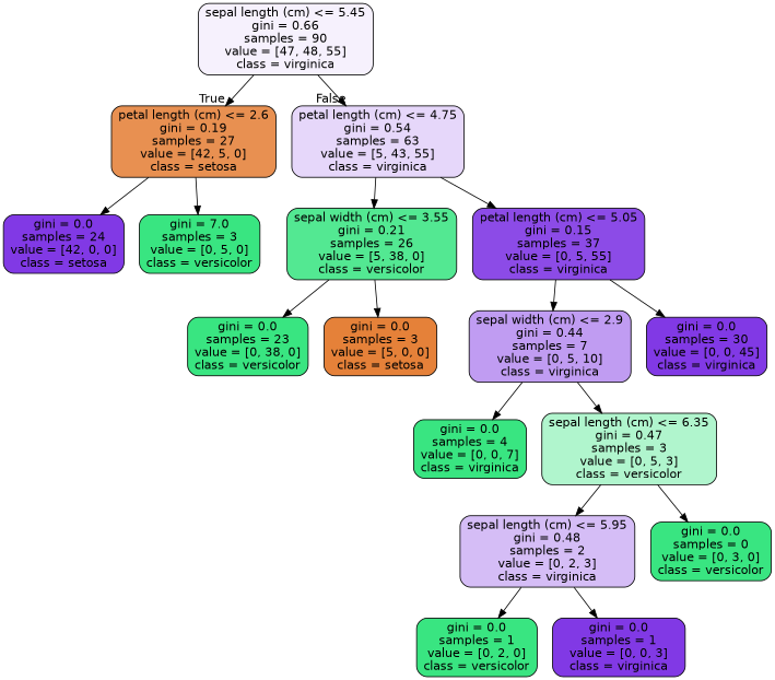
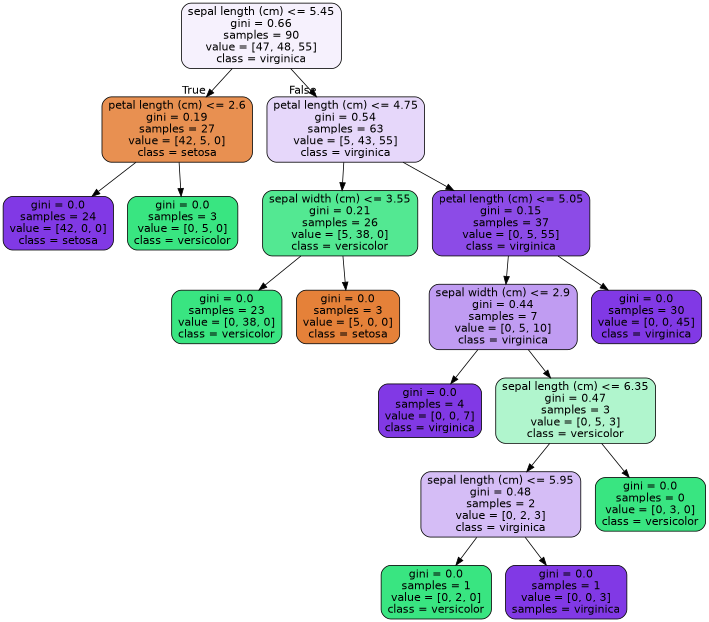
  digraph {
    node [color=black fillcolor="#8139e5" fontname=helvetica shape=box style="filled, rounded"]
    edge [fontname=helvetica]
    n1 [fillcolor="#f6f1fd" label="sepal length (cm) <= 5.45\ngini = 0.66\nsamples = 90\nvalue = [47, 48, 55]\nclass = virginica"]
    n2 [fillcolor="#e89051" label="petal length (cm) <= 2.6\ngini = 0.19\nsamples = 27\nvalue = [42, 5, 0]\nclass = setosa"]
    n3 [fillcolor="#e6d7fa" label="petal length (cm) <= 4.75\ngini = 0.54\nsamples = 63\nvalue = [5, 43, 55]\nclass = virginica"]
    n4 [label="gini = 0.0\nsamples = 24\nvalue = [42, 0, 0]\nclass = setosa"]
-   n5 [fillcolor="#39e581" label="gini = 7.0\nsamples = 3\nvalue = [0, 5, 0]\nclass = versicolor"]
+   n5 [fillcolor="#39e581" label="gini = 0.0\nsamples = 3\nvalue = [0, 5, 0]\nclass = versicolor"]
    n6 [fillcolor="#53e892" label="sepal width (cm) <= 3.55\ngini = 0.21\nsamples = 26\nvalue = [5, 38, 0]\nclass = versicolor"]
    n7 [fillcolor="#8c4be7" label="petal length (cm) <= 5.05\ngini = 0.15\nsamples = 37\nvalue = [0, 5, 55]\nclass = virginica"]
    n8 [fillcolor="#39e581" label="gini = 0.0\nsamples = 23\nvalue = [0, 38, 0]\nclass = versicolor"]
    n9 [fillcolor="#e58139" label="gini = 0.0\nsamples = 3\nvalue = [5, 0, 0]\nclass = setosa"]
    n10 [fillcolor="#c09cf2" label="sepal width (cm) <= 2.9\ngini = 0.44\nsamples = 7\nvalue = [0, 5, 10]\nclass = virginica"]
    n11 [label="gini = 0.0\nsamples = 30\nvalue = [0, 0, 45]\nclass = virginica"]
-   n12 [fillcolor="#39e581" label="gini = 0.0\nsamples = 4\nvalue = [0, 0, 7]\nclass = virginica"]
+   n12 [label="gini = 0.0\nsamples = 4\nvalue = [0, 0, 7]\nclass = virginica"]
    n13 [fillcolor="#b0f5cd" label="sepal length (cm) <= 6.35\ngini = 0.47\nsamples = 3\nvalue = [0, 5, 3]\nclass = versicolor"]
    n14 [fillcolor="#d5bdf6" label="sepal length (cm) <= 5.95\ngini = 0.48\nsamples = 2\nvalue = [0, 2, 3]\nclass = virginica"]
    n15 [fillcolor="#39e581" label="gini = 0.0\nsamples = 0\nvalue = [0, 3, 0]\nclass = versicolor"]
    n16 [fillcolor="#39e581" label="gini = 0.0\nsamples = 1\nvalue = [0, 2, 0]\nclass = versicolor"]
-   n17 [label="gini = 0.0\nsamples = 1\nvalue = [0, 0, 3]\nclass = virginica"]
+   n17 [label="gini = 0.0\nsamples = 1\nvalue = [0, 0, 3]\nsamples = virginica"]
    n1 -> n2 [headlabel=True labelangle=45 labeldistance=2.5]
    n1 -> n3 [headlabel=False labelangle=-45 labeldistance=2.5]
    n2 -> n4
    n2 -> n5
    n3 -> n6
    n3 -> n7
    n6 -> n8
    n6 -> n9
    n7 -> n10
    n7 -> n11
    n10 -> n12
    n10 -> n13
    n13 -> n14
    n13 -> n15
    n14 -> n16
    n14 -> n17
  }
